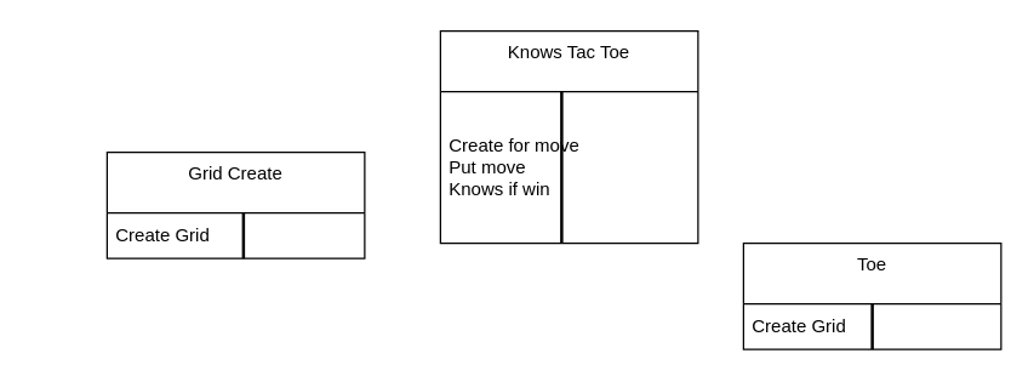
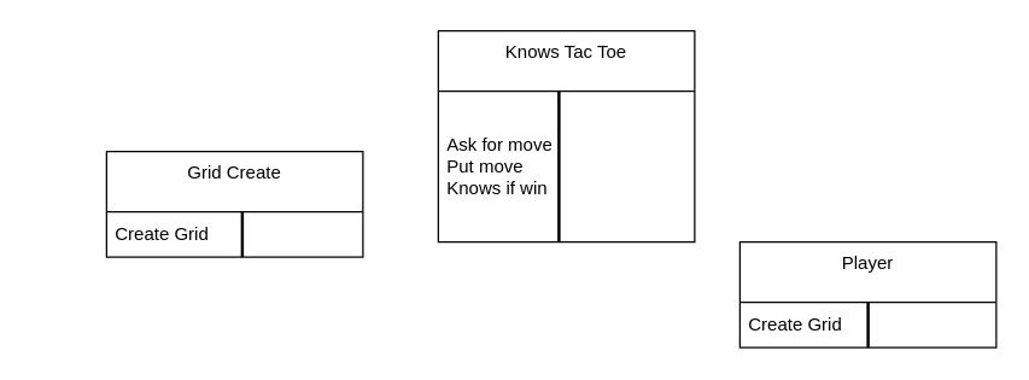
  <mxCell id="0" />
  <mxCell id="1" parent="0" />
  <mxCell id="2" value="Grid Create" style="swimlane;fontStyle=0;align=center;verticalAlign=top;childLayout=stackLayout;horizontal=1;startSize=40;horizontalStack=0;resizeParent=1;resizeParentMax=0;resizeLast=0;collapsible=0;marginBottom=0;html=1;whiteSpace=wrap;" vertex="1" parent="1"><mxGeometry x="70" y="100" width="170" height="70" as="geometry" /></mxCell>
  <mxCell id="3" value="Create Grid" style="text;html=1;strokeColor=none;fillColor=none;align=left;verticalAlign=middle;spacingLeft=4;spacingRight=4;overflow=hidden;rotatable=0;points=[[0,0.5],[1,0.5]];portConstraint=eastwest;whiteSpace=wrap;" vertex="1" parent="2"><mxGeometry y="40" width="170" height="30" as="geometry" /></mxCell>
  <mxCell id="4" value="Knows Tac Toe" style="swimlane;fontStyle=0;align=center;verticalAlign=top;childLayout=stackLayout;horizontal=1;startSize=40;horizontalStack=0;resizeParent=1;resizeParentMax=0;resizeLast=0;collapsible=0;marginBottom=0;html=1;whiteSpace=wrap;" vertex="1" parent="1"><mxGeometry x="290" y="20" width="170" height="140" as="geometry" /></mxCell>
- <mxCell id="5" value="Create for move&lt;div&gt;Put move&lt;/div&gt;&lt;div&gt;Knows if win&lt;/div&gt;" style="text;html=1;strokeColor=none;fillColor=none;align=left;verticalAlign=middle;spacingLeft=4;spacingRight=4;overflow=hidden;rotatable=0;points=[[0,0.5],[1,0.5]];portConstraint=eastwest;whiteSpace=wrap;" vertex="1" parent="4"><mxGeometry y="40" width="170" height="100" as="geometry" /></mxCell>
- <mxCell id="6" value="Toe" style="swimlane;fontStyle=0;align=center;verticalAlign=top;childLayout=stackLayout;horizontal=1;startSize=40;horizontalStack=0;resizeParent=1;resizeParentMax=0;resizeLast=0;collapsible=0;marginBottom=0;html=1;whiteSpace=wrap;" vertex="1" parent="1"><mxGeometry x="490" y="160" width="170" height="70" as="geometry" /></mxCell>
+ <mxCell id="5" value="Ask for move&lt;div&gt;Put move&lt;/div&gt;&lt;div&gt;Knows if win&lt;/div&gt;" style="text;html=1;strokeColor=none;fillColor=none;align=left;verticalAlign=middle;spacingLeft=4;spacingRight=4;overflow=hidden;rotatable=0;points=[[0,0.5],[1,0.5]];portConstraint=eastwest;whiteSpace=wrap;" vertex="1" parent="4"><mxGeometry y="40" width="170" height="100" as="geometry" /></mxCell>
+ <mxCell id="6" value="Player" style="swimlane;fontStyle=0;align=center;verticalAlign=top;childLayout=stackLayout;horizontal=1;startSize=40;horizontalStack=0;resizeParent=1;resizeParentMax=0;resizeLast=0;collapsible=0;marginBottom=0;html=1;whiteSpace=wrap;" vertex="1" parent="1"><mxGeometry x="490" y="160" width="170" height="70" as="geometry" /></mxCell>
  <mxCell id="7" value="Create Grid" style="text;html=1;strokeColor=none;fillColor=none;align=left;verticalAlign=middle;spacingLeft=4;spacingRight=4;overflow=hidden;rotatable=0;points=[[0,0.5],[1,0.5]];portConstraint=eastwest;whiteSpace=wrap;" vertex="1" parent="6"><mxGeometry y="40" width="170" height="30" as="geometry" /></mxCell>
  <mxCell id="8" value="&lt;span style=&quot;color: rgba(0, 0, 0, 0); font-family: monospace; font-size: 0px; text-align: start; background-color: rgb(251, 251, 251);&quot;&gt;%3CmxGraphModel%3E%3Croot%3E%3CmxCell%20id%3D%220%22%2F%3E%3CmxCell%20id%3D%221%22%20parent%3D%220%22%2F%3E%3CmxCell%20id%3D%222%22%20value%3D%22Create%20Grid%22%20style%3D%22text%3Bhtml%3D1%3BstrokeColor%3Dnone%3BfillColor%3Dnone%3Balign%3Dleft%3BverticalAlign%3Dmiddle%3BspacingLeft%3D4%3BspacingRight%3D4%3Boverflow%3Dhidden%3Brotatable%3D0%3Bpoints%3D%5B%5B0%2C0.5%5D%2C%5B1%2C0.5%5D%5D%3BportConstraint%3Deastwest%3BwhiteSpace%3Dwrap%3B%22%20vertex%3D%221%22%20parent%3D%221%22%3E%3CmxGeometry%20x%3D%22180%22%20y%3D%22190%22%20width%3D%22170%22%20height%3D%2230%22%20as%3D%22geometry%22%2F%3E%3C%2FmxCell%3E%3C%2Froot%3E%3C%2FmxGraphModel%3E&lt;/span&gt;" style="line;strokeWidth=2;direction=south;html=1;" vertex="1" parent="1"><mxGeometry x="20" y="140" width="280" height="30" as="geometry" /></mxCell>
  <mxCell id="9" value="" style="line;strokeWidth=2;direction=south;html=1;" vertex="1" parent="1"><mxGeometry x="365" y="60" width="10" height="100" as="geometry" /></mxCell>
  <mxCell id="10" value="" style="line;strokeWidth=2;direction=south;html=1;" vertex="1" parent="1"><mxGeometry x="570" y="200" width="10" height="30" as="geometry" /></mxCell>
